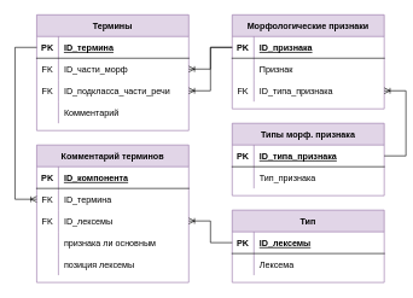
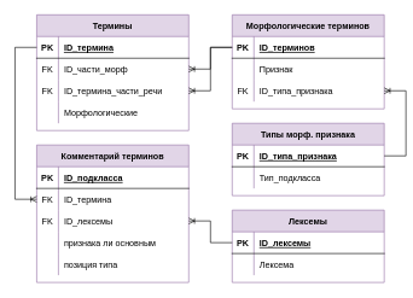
  <mxCell id="0" />
  <mxCell id="1" parent="0" />
- <mxCell id="2" value="Тип" style="shape=table;startSize=30;container=1;collapsible=1;childLayout=tableLayout;fixedRows=1;rowLines=0;fontStyle=1;align=center;resizeLast=1;fillColor=#e1d5e7;strokeColor=#9673a6;" parent="1" vertex="1"><mxGeometry x="320" y="290" width="210" height="100" as="geometry" /></mxCell>
+ <mxCell id="2" value="Лексемы" style="shape=table;startSize=30;container=1;collapsible=1;childLayout=tableLayout;fixedRows=1;rowLines=0;fontStyle=1;align=center;resizeLast=1;fillColor=#e1d5e7;strokeColor=#9673a6;" parent="1" vertex="1"><mxGeometry x="320" y="290" width="210" height="100" as="geometry" /></mxCell>
  <mxCell id="3" value="" style="shape=tableRow;horizontal=0;startSize=0;swimlaneHead=0;swimlaneBody=0;fillColor=none;collapsible=0;dropTarget=0;points=[[0,0.5],[1,0.5]];portConstraint=eastwest;top=0;left=0;right=0;bottom=1;" parent="2" vertex="1"><mxGeometry y="30" width="210" height="30" as="geometry" /></mxCell>
  <mxCell id="4" value="PK" style="shape=partialRectangle;connectable=0;fillColor=none;top=0;left=0;bottom=0;right=0;fontStyle=1;overflow=hidden;" parent="3" vertex="1"><mxGeometry width="30" height="30" as="geometry"><mxRectangle width="30" height="30" as="alternateBounds" /></mxGeometry></mxCell>
  <mxCell id="5" value="ID_лексемы" style="shape=partialRectangle;connectable=0;fillColor=none;top=0;left=0;bottom=0;right=0;align=left;spacingLeft=6;fontStyle=5;overflow=hidden;" parent="3" vertex="1"><mxGeometry x="30" width="180" height="30" as="geometry"><mxRectangle width="180" height="30" as="alternateBounds" /></mxGeometry></mxCell>
  <mxCell id="6" value="" style="shape=tableRow;horizontal=0;startSize=0;swimlaneHead=0;swimlaneBody=0;fillColor=none;collapsible=0;dropTarget=0;points=[[0,0.5],[1,0.5]];portConstraint=eastwest;top=0;left=0;right=0;bottom=0;" parent="2" vertex="1"><mxGeometry y="60" width="210" height="30" as="geometry" /></mxCell>
  <mxCell id="7" value="" style="shape=partialRectangle;connectable=0;fillColor=none;top=0;left=0;bottom=0;right=0;editable=1;overflow=hidden;" parent="6" vertex="1"><mxGeometry width="30" height="30" as="geometry"><mxRectangle width="30" height="30" as="alternateBounds" /></mxGeometry></mxCell>
  <mxCell id="8" value="Лексема" style="shape=partialRectangle;connectable=0;fillColor=none;top=0;left=0;bottom=0;right=0;align=left;spacingLeft=6;overflow=hidden;" parent="6" vertex="1"><mxGeometry x="30" width="180" height="30" as="geometry"><mxRectangle width="180" height="30" as="alternateBounds" /></mxGeometry></mxCell>
  <mxCell id="9" value="Термины" style="shape=table;startSize=30;container=1;collapsible=1;childLayout=tableLayout;fixedRows=1;rowLines=0;fontStyle=1;align=center;resizeLast=1;fillColor=#e1d5e7;strokeColor=#9673a6;" parent="1" vertex="1"><mxGeometry x="50" y="20" width="210" height="160" as="geometry" /></mxCell>
  <mxCell id="10" value="" style="shape=tableRow;horizontal=0;startSize=0;swimlaneHead=0;swimlaneBody=0;fillColor=none;collapsible=0;dropTarget=0;points=[[0,0.5],[1,0.5]];portConstraint=eastwest;top=0;left=0;right=0;bottom=1;" parent="9" vertex="1"><mxGeometry y="30" width="210" height="30" as="geometry" /></mxCell>
  <mxCell id="11" value="PK" style="shape=partialRectangle;connectable=0;fillColor=none;top=0;left=0;bottom=0;right=0;fontStyle=1;overflow=hidden;" parent="10" vertex="1"><mxGeometry width="30" height="30" as="geometry"><mxRectangle width="30" height="30" as="alternateBounds" /></mxGeometry></mxCell>
  <mxCell id="12" value="ID_термина" style="shape=partialRectangle;connectable=0;fillColor=none;top=0;left=0;bottom=0;right=0;align=left;spacingLeft=6;fontStyle=5;overflow=hidden;" parent="10" vertex="1"><mxGeometry x="30" width="180" height="30" as="geometry"><mxRectangle width="180" height="30" as="alternateBounds" /></mxGeometry></mxCell>
  <mxCell id="13" value="" style="shape=tableRow;horizontal=0;startSize=0;swimlaneHead=0;swimlaneBody=0;fillColor=none;collapsible=0;dropTarget=0;points=[[0,0.5],[1,0.5]];portConstraint=eastwest;top=0;left=0;right=0;bottom=0;" parent="9" vertex="1"><mxGeometry y="60" width="210" height="30" as="geometry" /></mxCell>
  <mxCell id="14" value="FK" style="shape=partialRectangle;connectable=0;fillColor=none;top=0;left=0;bottom=0;right=0;editable=1;overflow=hidden;" parent="13" vertex="1"><mxGeometry width="30" height="30" as="geometry"><mxRectangle width="30" height="30" as="alternateBounds" /></mxGeometry></mxCell>
  <mxCell id="15" value="ID_части_морф" style="shape=partialRectangle;connectable=0;fillColor=none;top=0;left=0;bottom=0;right=0;align=left;spacingLeft=6;overflow=hidden;" parent="13" vertex="1"><mxGeometry x="30" width="180" height="30" as="geometry"><mxRectangle width="180" height="30" as="alternateBounds" /></mxGeometry></mxCell>
  <mxCell id="16" value="" style="shape=tableRow;horizontal=0;startSize=0;swimlaneHead=0;swimlaneBody=0;fillColor=none;collapsible=0;dropTarget=0;points=[[0,0.5],[1,0.5]];portConstraint=eastwest;top=0;left=0;right=0;bottom=0;" parent="9" vertex="1"><mxGeometry y="90" width="210" height="30" as="geometry" /></mxCell>
  <mxCell id="17" value="FK" style="shape=partialRectangle;connectable=0;fillColor=none;top=0;left=0;bottom=0;right=0;editable=1;overflow=hidden;" parent="16" vertex="1"><mxGeometry width="30" height="30" as="geometry"><mxRectangle width="30" height="30" as="alternateBounds" /></mxGeometry></mxCell>
- <mxCell id="18" value="ID_подкласса_части_речи" style="shape=partialRectangle;connectable=0;fillColor=none;top=0;left=0;bottom=0;right=0;align=left;spacingLeft=6;overflow=hidden;" parent="16" vertex="1"><mxGeometry x="30" width="180" height="30" as="geometry"><mxRectangle width="180" height="30" as="alternateBounds" /></mxGeometry></mxCell>
+ <mxCell id="18" value="ID_термина_части_речи" style="shape=partialRectangle;connectable=0;fillColor=none;top=0;left=0;bottom=0;right=0;align=left;spacingLeft=6;overflow=hidden;" parent="16" vertex="1"><mxGeometry x="30" width="180" height="30" as="geometry"><mxRectangle width="180" height="30" as="alternateBounds" /></mxGeometry></mxCell>
  <mxCell id="19" value="" style="shape=tableRow;horizontal=0;startSize=0;swimlaneHead=0;swimlaneBody=0;fillColor=none;collapsible=0;dropTarget=0;points=[[0,0.5],[1,0.5]];portConstraint=eastwest;top=0;left=0;right=0;bottom=0;" vertex="1" parent="9"><mxGeometry y="120" width="210" height="30" as="geometry" /></mxCell>
  <mxCell id="20" value="" style="shape=partialRectangle;connectable=0;fillColor=none;top=0;left=0;bottom=0;right=0;editable=1;overflow=hidden;" vertex="1" parent="19"><mxGeometry width="30" height="30" as="geometry"><mxRectangle width="30" height="30" as="alternateBounds" /></mxGeometry></mxCell>
- <mxCell id="21" value="Комментарий" style="shape=partialRectangle;connectable=0;fillColor=none;top=0;left=0;bottom=0;right=0;align=left;spacingLeft=6;overflow=hidden;" vertex="1" parent="19"><mxGeometry x="30" width="180" height="30" as="geometry"><mxRectangle width="180" height="30" as="alternateBounds" /></mxGeometry></mxCell>
- <mxCell id="22" value="Морфологические признаки" style="shape=table;startSize=30;container=1;collapsible=1;childLayout=tableLayout;fixedRows=1;rowLines=0;fontStyle=1;align=center;resizeLast=1;fillColor=#e1d5e7;strokeColor=#9673a6;" parent="1" vertex="1"><mxGeometry x="320" y="20" width="210" height="130" as="geometry" /></mxCell>
+ <mxCell id="21" value="Морфологические" style="shape=partialRectangle;connectable=0;fillColor=none;top=0;left=0;bottom=0;right=0;align=left;spacingLeft=6;overflow=hidden;" vertex="1" parent="19"><mxGeometry x="30" width="180" height="30" as="geometry"><mxRectangle width="180" height="30" as="alternateBounds" /></mxGeometry></mxCell>
+ <mxCell id="22" value="Морфологические терминов" style="shape=table;startSize=30;container=1;collapsible=1;childLayout=tableLayout;fixedRows=1;rowLines=0;fontStyle=1;align=center;resizeLast=1;fillColor=#e1d5e7;strokeColor=#9673a6;" parent="1" vertex="1"><mxGeometry x="320" y="20" width="210" height="130" as="geometry" /></mxCell>
  <mxCell id="23" value="" style="shape=tableRow;horizontal=0;startSize=0;swimlaneHead=0;swimlaneBody=0;fillColor=none;collapsible=0;dropTarget=0;points=[[0,0.5],[1,0.5]];portConstraint=eastwest;top=0;left=0;right=0;bottom=1;" parent="22" vertex="1"><mxGeometry y="30" width="210" height="30" as="geometry" /></mxCell>
  <mxCell id="24" value="PK" style="shape=partialRectangle;connectable=0;fillColor=none;top=0;left=0;bottom=0;right=0;fontStyle=1;overflow=hidden;" parent="23" vertex="1"><mxGeometry width="30" height="30" as="geometry"><mxRectangle width="30" height="30" as="alternateBounds" /></mxGeometry></mxCell>
- <mxCell id="25" value="ID_признака" style="shape=partialRectangle;connectable=0;fillColor=none;top=0;left=0;bottom=0;right=0;align=left;spacingLeft=6;fontStyle=5;overflow=hidden;" parent="23" vertex="1"><mxGeometry x="30" width="180" height="30" as="geometry"><mxRectangle width="180" height="30" as="alternateBounds" /></mxGeometry></mxCell>
+ <mxCell id="25" value="ID_терминов" style="shape=partialRectangle;connectable=0;fillColor=none;top=0;left=0;bottom=0;right=0;align=left;spacingLeft=6;fontStyle=5;overflow=hidden;" parent="23" vertex="1"><mxGeometry x="30" width="180" height="30" as="geometry"><mxRectangle width="180" height="30" as="alternateBounds" /></mxGeometry></mxCell>
  <mxCell id="26" value="" style="shape=tableRow;horizontal=0;startSize=0;swimlaneHead=0;swimlaneBody=0;fillColor=none;collapsible=0;dropTarget=0;points=[[0,0.5],[1,0.5]];portConstraint=eastwest;top=0;left=0;right=0;bottom=0;" parent="22" vertex="1"><mxGeometry y="60" width="210" height="30" as="geometry" /></mxCell>
  <mxCell id="27" value="" style="shape=partialRectangle;connectable=0;fillColor=none;top=0;left=0;bottom=0;right=0;editable=1;overflow=hidden;" parent="26" vertex="1"><mxGeometry width="30" height="30" as="geometry"><mxRectangle width="30" height="30" as="alternateBounds" /></mxGeometry></mxCell>
  <mxCell id="28" value="Признак" style="shape=partialRectangle;connectable=0;fillColor=none;top=0;left=0;bottom=0;right=0;align=left;spacingLeft=6;overflow=hidden;" parent="26" vertex="1"><mxGeometry x="30" width="180" height="30" as="geometry"><mxRectangle width="180" height="30" as="alternateBounds" /></mxGeometry></mxCell>
  <mxCell id="29" value="" style="shape=tableRow;horizontal=0;startSize=0;swimlaneHead=0;swimlaneBody=0;fillColor=none;collapsible=0;dropTarget=0;points=[[0,0.5],[1,0.5]];portConstraint=eastwest;top=0;left=0;right=0;bottom=0;" parent="22" vertex="1"><mxGeometry y="90" width="210" height="30" as="geometry" /></mxCell>
  <mxCell id="30" value="FK" style="shape=partialRectangle;connectable=0;fillColor=none;top=0;left=0;bottom=0;right=0;editable=1;overflow=hidden;" parent="29" vertex="1"><mxGeometry width="30" height="30" as="geometry"><mxRectangle width="30" height="30" as="alternateBounds" /></mxGeometry></mxCell>
  <mxCell id="31" value="ID_типа_признака" style="shape=partialRectangle;connectable=0;fillColor=none;top=0;left=0;bottom=0;right=0;align=left;spacingLeft=6;overflow=hidden;" parent="29" vertex="1"><mxGeometry x="30" width="180" height="30" as="geometry"><mxRectangle width="180" height="30" as="alternateBounds" /></mxGeometry></mxCell>
  <mxCell id="32" value="Типы морф. признака" style="shape=table;startSize=30;container=1;collapsible=1;childLayout=tableLayout;fixedRows=1;rowLines=0;fontStyle=1;align=center;resizeLast=1;fillColor=#e1d5e7;strokeColor=#9673a6;" parent="1" vertex="1"><mxGeometry x="320" y="170" width="210" height="100" as="geometry" /></mxCell>
  <mxCell id="33" value="" style="shape=tableRow;horizontal=0;startSize=0;swimlaneHead=0;swimlaneBody=0;fillColor=none;collapsible=0;dropTarget=0;points=[[0,0.5],[1,0.5]];portConstraint=eastwest;top=0;left=0;right=0;bottom=1;" parent="32" vertex="1"><mxGeometry y="30" width="210" height="30" as="geometry" /></mxCell>
  <mxCell id="34" value="PK" style="shape=partialRectangle;connectable=0;fillColor=none;top=0;left=0;bottom=0;right=0;fontStyle=1;overflow=hidden;" parent="33" vertex="1"><mxGeometry width="30" height="30" as="geometry"><mxRectangle width="30" height="30" as="alternateBounds" /></mxGeometry></mxCell>
  <mxCell id="35" value="ID_типа_признака" style="shape=partialRectangle;connectable=0;fillColor=none;top=0;left=0;bottom=0;right=0;align=left;spacingLeft=6;fontStyle=5;overflow=hidden;" parent="33" vertex="1"><mxGeometry x="30" width="180" height="30" as="geometry"><mxRectangle width="180" height="30" as="alternateBounds" /></mxGeometry></mxCell>
  <mxCell id="36" value="" style="shape=tableRow;horizontal=0;startSize=0;swimlaneHead=0;swimlaneBody=0;fillColor=none;collapsible=0;dropTarget=0;points=[[0,0.5],[1,0.5]];portConstraint=eastwest;top=0;left=0;right=0;bottom=0;" parent="32" vertex="1"><mxGeometry y="60" width="210" height="30" as="geometry" /></mxCell>
  <mxCell id="37" value="" style="shape=partialRectangle;connectable=0;fillColor=none;top=0;left=0;bottom=0;right=0;editable=1;overflow=hidden;" parent="36" vertex="1"><mxGeometry width="30" height="30" as="geometry"><mxRectangle width="30" height="30" as="alternateBounds" /></mxGeometry></mxCell>
- <mxCell id="38" value="Тип_признака" style="shape=partialRectangle;connectable=0;fillColor=none;top=0;left=0;bottom=0;right=0;align=left;spacingLeft=6;overflow=hidden;" parent="36" vertex="1"><mxGeometry x="30" width="180" height="30" as="geometry"><mxRectangle width="180" height="30" as="alternateBounds" /></mxGeometry></mxCell>
+ <mxCell id="38" value="Тип_подкласса" style="shape=partialRectangle;connectable=0;fillColor=none;top=0;left=0;bottom=0;right=0;align=left;spacingLeft=6;overflow=hidden;" parent="36" vertex="1"><mxGeometry x="30" width="180" height="30" as="geometry"><mxRectangle width="180" height="30" as="alternateBounds" /></mxGeometry></mxCell>
  <mxCell id="39" value="" style="edgeStyle=entityRelationEdgeStyle;fontSize=12;html=1;endArrow=ERoneToMany;rounded=0;" parent="1" source="23" target="13" edge="1"><mxGeometry width="100" height="100" relative="1" as="geometry"><mxPoint x="15" y="950" as="sourcePoint" /><mxPoint x="385" y="605" as="targetPoint" /></mxGeometry></mxCell>
  <mxCell id="40" value="" style="edgeStyle=entityRelationEdgeStyle;fontSize=12;html=1;endArrow=ERoneToMany;rounded=0;" parent="1" source="23" target="16" edge="1"><mxGeometry width="100" height="100" relative="1" as="geometry"><mxPoint x="115" y="700" as="sourcePoint" /><mxPoint x="385" y="575" as="targetPoint" /></mxGeometry></mxCell>
  <mxCell id="41" value="" style="edgeStyle=entityRelationEdgeStyle;fontSize=12;html=1;endArrow=ERoneToMany;rounded=0;" parent="1" source="33" target="29" edge="1"><mxGeometry width="100" height="100" relative="1" as="geometry"><mxPoint x="280" y="290" as="sourcePoint" /><mxPoint x="380" y="190" as="targetPoint" /></mxGeometry></mxCell>
  <mxCell id="42" value="Комментарий терминов" style="shape=table;startSize=30;container=1;collapsible=1;childLayout=tableLayout;fixedRows=1;rowLines=0;fontStyle=1;align=center;resizeLast=1;fillColor=#e1d5e7;strokeColor=#9673a6;" vertex="1" parent="1"><mxGeometry x="50" y="200" width="210" height="190" as="geometry" /></mxCell>
  <mxCell id="43" value="" style="shape=tableRow;horizontal=0;startSize=0;swimlaneHead=0;swimlaneBody=0;fillColor=none;collapsible=0;dropTarget=0;points=[[0,0.5],[1,0.5]];portConstraint=eastwest;top=0;left=0;right=0;bottom=1;" vertex="1" parent="42"><mxGeometry y="30" width="210" height="30" as="geometry" /></mxCell>
  <mxCell id="44" value="PK" style="shape=partialRectangle;connectable=0;fillColor=none;top=0;left=0;bottom=0;right=0;fontStyle=1;overflow=hidden;" vertex="1" parent="43"><mxGeometry width="30" height="30" as="geometry"><mxRectangle width="30" height="30" as="alternateBounds" /></mxGeometry></mxCell>
- <mxCell id="45" value="ID_компонента" style="shape=partialRectangle;connectable=0;fillColor=none;top=0;left=0;bottom=0;right=0;align=left;spacingLeft=6;fontStyle=5;overflow=hidden;" vertex="1" parent="43"><mxGeometry x="30" width="180" height="30" as="geometry"><mxRectangle width="180" height="30" as="alternateBounds" /></mxGeometry></mxCell>
+ <mxCell id="45" value="ID_подкласса" style="shape=partialRectangle;connectable=0;fillColor=none;top=0;left=0;bottom=0;right=0;align=left;spacingLeft=6;fontStyle=5;overflow=hidden;" vertex="1" parent="43"><mxGeometry x="30" width="180" height="30" as="geometry"><mxRectangle width="180" height="30" as="alternateBounds" /></mxGeometry></mxCell>
  <mxCell id="46" value="" style="shape=tableRow;horizontal=0;startSize=0;swimlaneHead=0;swimlaneBody=0;fillColor=none;collapsible=0;dropTarget=0;points=[[0,0.5],[1,0.5]];portConstraint=eastwest;top=0;left=0;right=0;bottom=0;" vertex="1" parent="42"><mxGeometry y="60" width="210" height="30" as="geometry" /></mxCell>
  <mxCell id="47" value="FK" style="shape=partialRectangle;connectable=0;fillColor=none;top=0;left=0;bottom=0;right=0;editable=1;overflow=hidden;" vertex="1" parent="46"><mxGeometry width="30" height="30" as="geometry"><mxRectangle width="30" height="30" as="alternateBounds" /></mxGeometry></mxCell>
  <mxCell id="48" value="ID_термина" style="shape=partialRectangle;connectable=0;fillColor=none;top=0;left=0;bottom=0;right=0;align=left;spacingLeft=6;overflow=hidden;" vertex="1" parent="46"><mxGeometry x="30" width="180" height="30" as="geometry"><mxRectangle width="180" height="30" as="alternateBounds" /></mxGeometry></mxCell>
  <mxCell id="49" value="" style="shape=tableRow;horizontal=0;startSize=0;swimlaneHead=0;swimlaneBody=0;fillColor=none;collapsible=0;dropTarget=0;points=[[0,0.5],[1,0.5]];portConstraint=eastwest;top=0;left=0;right=0;bottom=0;" vertex="1" parent="42"><mxGeometry y="90" width="210" height="30" as="geometry" /></mxCell>
  <mxCell id="50" value="FK" style="shape=partialRectangle;connectable=0;fillColor=none;top=0;left=0;bottom=0;right=0;editable=1;overflow=hidden;" vertex="1" parent="49"><mxGeometry width="30" height="30" as="geometry"><mxRectangle width="30" height="30" as="alternateBounds" /></mxGeometry></mxCell>
  <mxCell id="51" value="ID_лексемы" style="shape=partialRectangle;connectable=0;fillColor=none;top=0;left=0;bottom=0;right=0;align=left;spacingLeft=6;overflow=hidden;" vertex="1" parent="49"><mxGeometry x="30" width="180" height="30" as="geometry"><mxRectangle width="180" height="30" as="alternateBounds" /></mxGeometry></mxCell>
  <mxCell id="52" value="" style="shape=tableRow;horizontal=0;startSize=0;swimlaneHead=0;swimlaneBody=0;fillColor=none;collapsible=0;dropTarget=0;points=[[0,0.5],[1,0.5]];portConstraint=eastwest;top=0;left=0;right=0;bottom=0;" vertex="1" parent="42"><mxGeometry y="120" width="210" height="30" as="geometry" /></mxCell>
  <mxCell id="53" value="" style="shape=partialRectangle;connectable=0;fillColor=none;top=0;left=0;bottom=0;right=0;editable=1;overflow=hidden;" vertex="1" parent="52"><mxGeometry width="30" height="30" as="geometry"><mxRectangle width="30" height="30" as="alternateBounds" /></mxGeometry></mxCell>
  <mxCell id="54" value="признака ли основным" style="shape=partialRectangle;connectable=0;fillColor=none;top=0;left=0;bottom=0;right=0;align=left;spacingLeft=6;overflow=hidden;" vertex="1" parent="52"><mxGeometry x="30" width="180" height="30" as="geometry"><mxRectangle width="180" height="30" as="alternateBounds" /></mxGeometry></mxCell>
  <mxCell id="55" value="" style="shape=tableRow;horizontal=0;startSize=0;swimlaneHead=0;swimlaneBody=0;fillColor=none;collapsible=0;dropTarget=0;points=[[0,0.5],[1,0.5]];portConstraint=eastwest;top=0;left=0;right=0;bottom=0;" vertex="1" parent="42"><mxGeometry y="150" width="210" height="30" as="geometry" /></mxCell>
  <mxCell id="56" value="" style="shape=partialRectangle;connectable=0;fillColor=none;top=0;left=0;bottom=0;right=0;editable=1;overflow=hidden;" vertex="1" parent="55"><mxGeometry width="30" height="30" as="geometry"><mxRectangle width="30" height="30" as="alternateBounds" /></mxGeometry></mxCell>
- <mxCell id="57" value="позиция лексемы" style="shape=partialRectangle;connectable=0;fillColor=none;top=0;left=0;bottom=0;right=0;align=left;spacingLeft=6;overflow=hidden;" vertex="1" parent="55"><mxGeometry x="30" width="180" height="30" as="geometry"><mxRectangle width="180" height="30" as="alternateBounds" /></mxGeometry></mxCell>
+ <mxCell id="57" value="позиция типа" style="shape=partialRectangle;connectable=0;fillColor=none;top=0;left=0;bottom=0;right=0;align=left;spacingLeft=6;overflow=hidden;" vertex="1" parent="55"><mxGeometry x="30" width="180" height="30" as="geometry"><mxRectangle width="180" height="30" as="alternateBounds" /></mxGeometry></mxCell>
  <mxCell id="58" value="" style="edgeStyle=orthogonalEdgeStyle;fontSize=12;html=1;endArrow=ERoneToMany;rounded=0;entryX=0;entryY=0.5;entryDx=0;entryDy=0;" edge="1" parent="1" source="10" target="46"><mxGeometry width="100" height="100" relative="1" as="geometry"><mxPoint x="310" y="500" as="sourcePoint" /><mxPoint x="410" y="400" as="targetPoint" /><Array as="points"><mxPoint x="20" y="65" /><mxPoint x="20" y="275" /></Array></mxGeometry></mxCell>
  <mxCell id="59" value="" style="edgeStyle=entityRelationEdgeStyle;fontSize=12;html=1;endArrow=ERoneToMany;rounded=0;" edge="1" parent="1" source="3" target="49"><mxGeometry width="100" height="100" relative="1" as="geometry"><mxPoint x="310" y="500" as="sourcePoint" /><mxPoint x="410" y="400" as="targetPoint" /></mxGeometry></mxCell>
